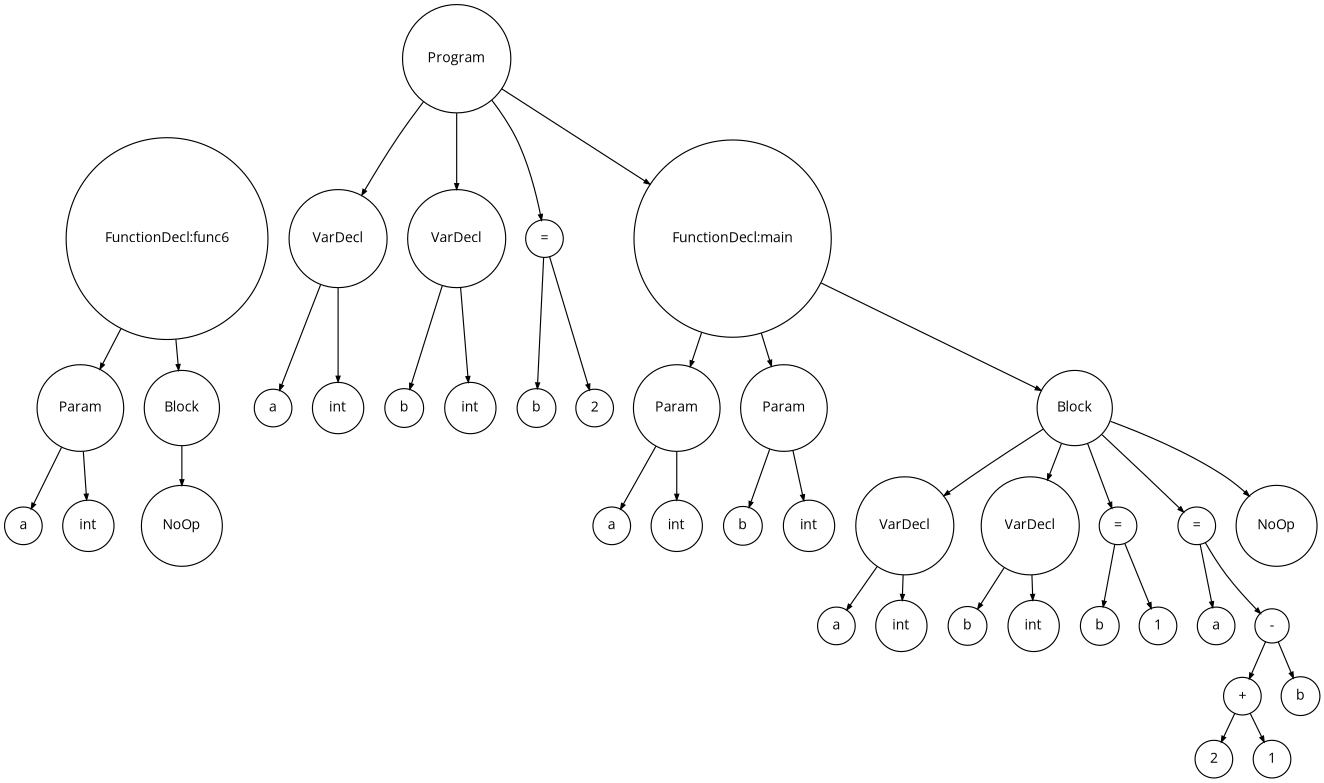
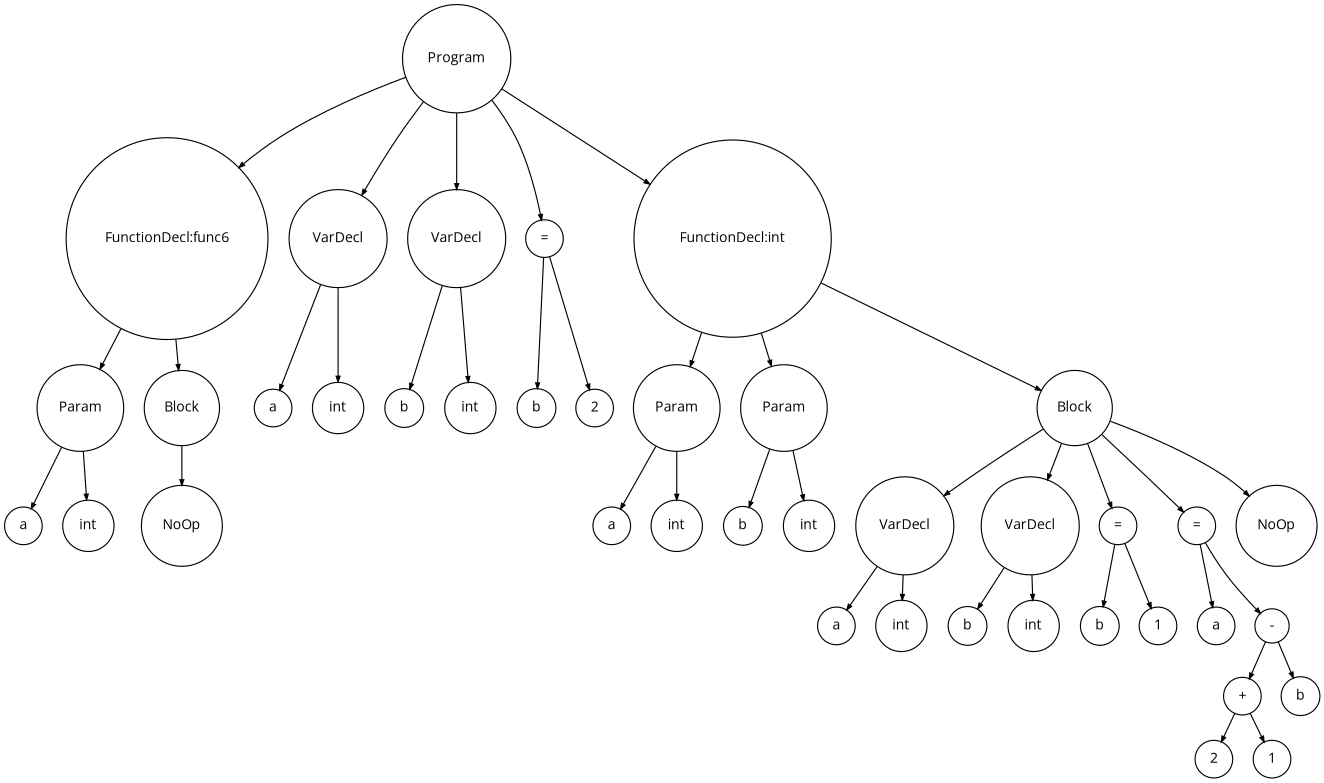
  digraph {
    fontname="Open Sans"
    ranksep=.3
    node [fontname="Open Sans" fontsize=12 shape=circle]
    edge [arrowsize=.5 fontname="Open Sans"]
    n1 [height=.1 label=Program]
    n2 [height=.1 label="FunctionDecl:func6"]
    n3 [height=.1 label=VarDecl]
    n4 [height=.1 label=VarDecl]
    n5 [height=.1 label="="]
-   n6 [height=.1 label="FunctionDecl:main"]
+   n6 [height=.1 label="FunctionDecl:int"]
    n7 [height=.1 label=Param]
    n8 [height=.1 label=Block]
    n9 [height=.1 label=a]
    n10 [height=.1 label=int]
    n11 [height=.1 label=b]
    n12 [height=.1 label=int]
    n13 [height=.1 label=b]
    n14 [height=.1 label=2]
    n15 [height=.1 label=Param]
    n16 [height=.1 label=Param]
    n17 [height=.1 label=Block]
    n18 [height=.1 label=a]
    n19 [height=.1 label=int]
    n20 [height=.1 label=NoOp]
    n21 [height=.1 label=a]
    n22 [height=.1 label=int]
    n23 [height=.1 label=b]
    n24 [height=.1 label=int]
    n25 [height=.1 label=VarDecl]
    n26 [height=.1 label=VarDecl]
    n27 [height=.1 label="="]
    n28 [height=.1 label="="]
    n29 [height=.1 label=NoOp]
    n30 [height=.1 label=a]
    n31 [height=.1 label=int]
    n32 [height=.1 label=b]
    n33 [height=.1 label=int]
    n34 [height=.1 label=b]
    n35 [height=.1 label=1]
    n36 [height=.1 label=a]
    n37 [height=.1 label="-"]
    n38 [height=.1 label="+"]
    n39 [height=.1 label=b]
    n40 [height=.1 label=2]
    n41 [height=.1 label=1]
+   n1 -> n2
    n1 -> n3
    n1 -> n4
    n1 -> n5
    n1 -> n6
    n2 -> n7
    n2 -> n8
    n3 -> n9
    n3 -> n10
    n4 -> n11
    n4 -> n12
    n5 -> n13
    n5 -> n14
    n6 -> n15
    n6 -> n16
    n6 -> n17
    n7 -> n18
    n7 -> n19
    n8 -> n20
    n15 -> n21
    n15 -> n22
    n16 -> n23
    n16 -> n24
    n17 -> n25
    n17 -> n26
    n17 -> n27
    n17 -> n28
    n17 -> n29
    n25 -> n30
    n25 -> n31
    n26 -> n32
    n26 -> n33
    n27 -> n34
    n27 -> n35
    n28 -> n36
    n28 -> n37
    n37 -> n38
    n37 -> n39
    n38 -> n40
    n38 -> n41
  }
